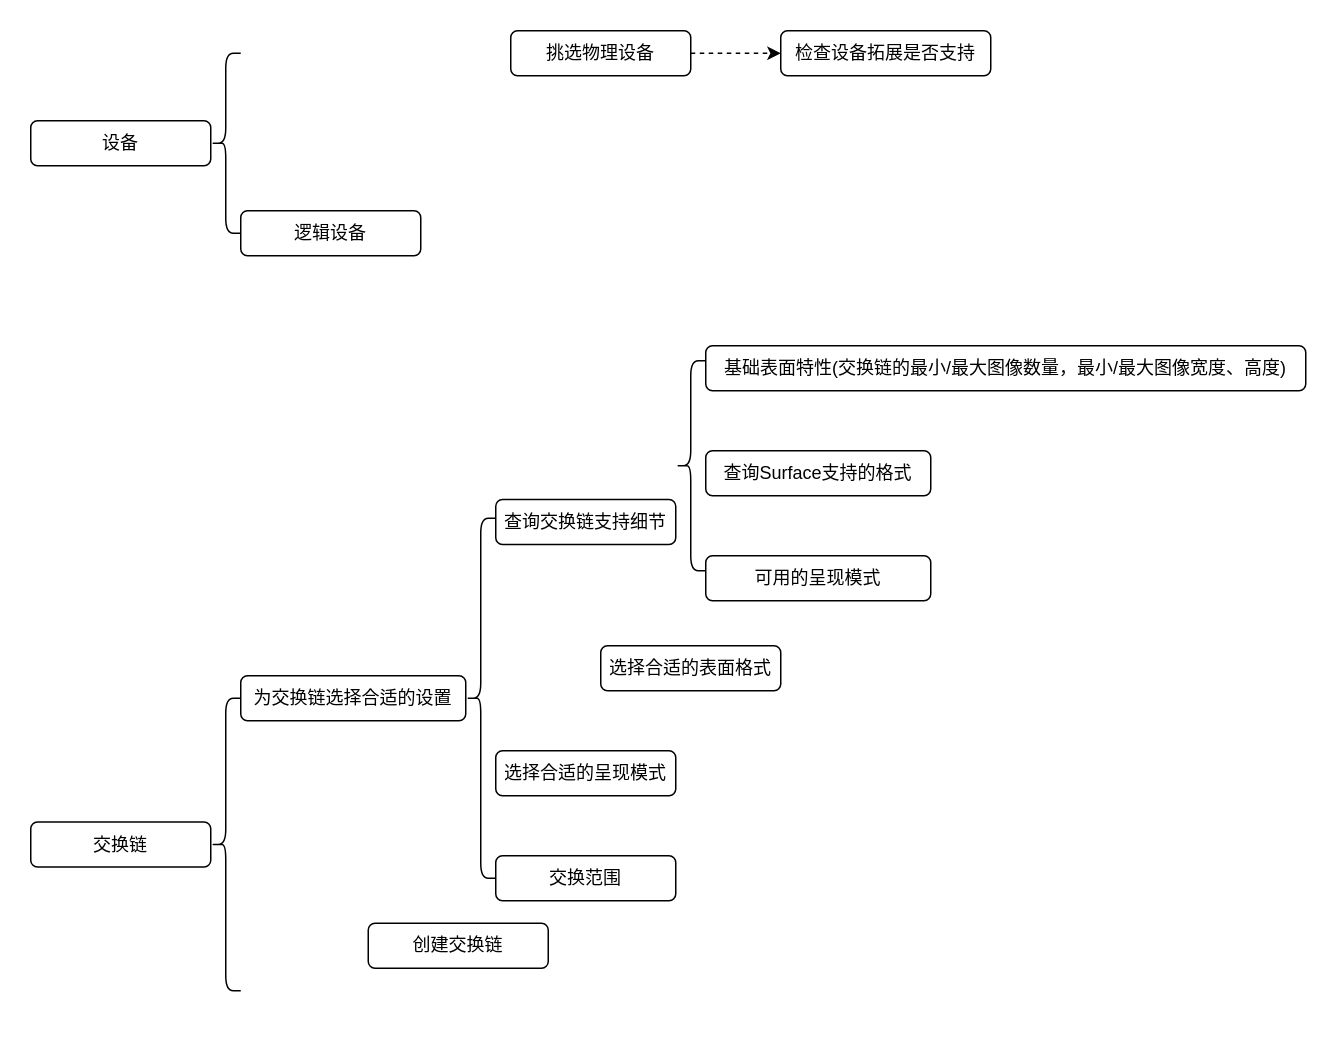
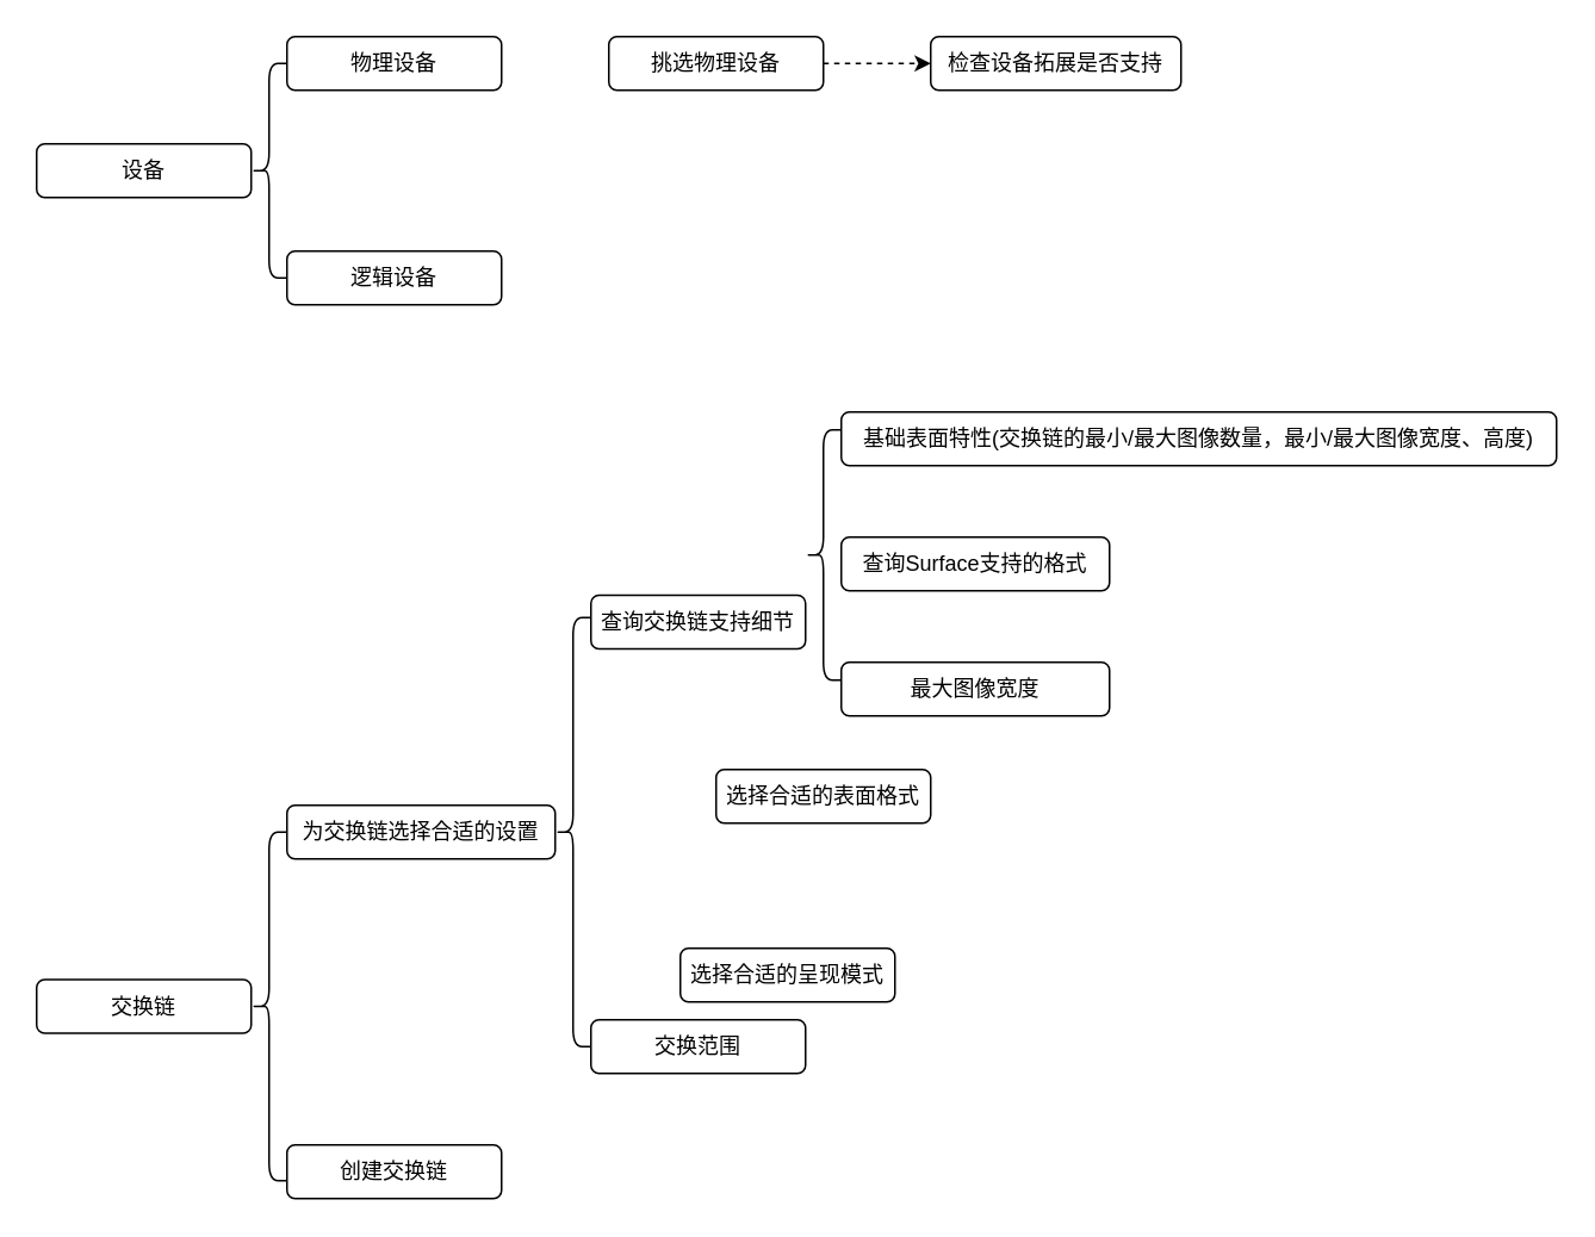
  <mxCell id="0" />
  <mxCell id="1" parent="0" />
  <mxCell id="2" value="设备" style="rounded=1;whiteSpace=wrap;html=1;" vertex="1" parent="1"><mxGeometry x="20" y="80" width="120" height="30" as="geometry" /></mxCell>
+ <mxCell id="3" value="物理设备" style="rounded=1;whiteSpace=wrap;html=1;" vertex="1" parent="1"><mxGeometry x="160" y="20" width="120" height="30" as="geometry" /></mxCell>
  <mxCell id="4" value="逻辑设备" style="rounded=1;whiteSpace=wrap;html=1;" vertex="1" parent="1"><mxGeometry x="160" y="140" width="120" height="30" as="geometry" /></mxCell>
  <mxCell id="5" value="" style="shape=curlyBracket;whiteSpace=wrap;html=1;rounded=1;labelPosition=left;verticalLabelPosition=middle;align=right;verticalAlign=middle;" vertex="1" parent="1"><mxGeometry x="140" y="35" width="20" height="120" as="geometry" /></mxCell>
  <mxCell id="6" value="检查设备拓展是否支持" style="rounded=1;whiteSpace=wrap;html=1;" vertex="1" parent="1"><mxGeometry x="520" y="20" width="140" height="30" as="geometry" /></mxCell>
  <mxCell id="7" style="edgeStyle=orthogonalEdgeStyle;rounded=0;orthogonalLoop=1;jettySize=auto;html=1;entryX=0;entryY=0.5;entryDx=0;entryDy=0;dashed=1;" edge="1" parent="1" source="8" target="6"><mxGeometry relative="1" as="geometry" /></mxCell>
  <mxCell id="8" value="挑选物理设备" style="rounded=1;whiteSpace=wrap;html=1;" vertex="1" parent="1"><mxGeometry x="340" y="20" width="120" height="30" as="geometry" /></mxCell>
  <mxCell id="9" value="" style="group" vertex="1" connectable="0" parent="1"><mxGeometry x="20" y="230" width="850" height="440" as="geometry" /></mxCell>
  <mxCell id="10" value="交换链" style="rounded=1;whiteSpace=wrap;html=1;" vertex="1" parent="9"><mxGeometry y="317.5" width="120" height="30" as="geometry" /></mxCell>
- <mxCell id="11" value="创建交换链" style="rounded=1;whiteSpace=wrap;html=1;" vertex="1" parent="9"><mxGeometry x="225" y="385" width="120" height="30" as="geometry" /></mxCell>
+ <mxCell id="11" value="创建交换链" style="rounded=1;whiteSpace=wrap;html=1;" vertex="1" parent="9"><mxGeometry x="140" y="410" width="120" height="30" as="geometry" /></mxCell>
  <mxCell id="12" value="" style="group" vertex="1" connectable="0" parent="9"><mxGeometry x="140" width="710" height="370" as="geometry" /></mxCell>
  <mxCell id="13" value="" style="group" vertex="1" connectable="0" parent="12"><mxGeometry y="70" width="460" height="300" as="geometry" /></mxCell>
  <mxCell id="14" value="为交换链选择合适的设置" style="rounded=1;whiteSpace=wrap;html=1;" vertex="1" parent="13"><mxGeometry y="150" width="150" height="30" as="geometry" /></mxCell>
  <mxCell id="15" value="&lt;div&gt;选择合适的表&lt;span style=&quot;background-color: initial;&quot;&gt;面格式&lt;/span&gt;&lt;/div&gt;" style="rounded=1;whiteSpace=wrap;html=1;" vertex="1" parent="13"><mxGeometry x="240" y="130" width="120" height="30" as="geometry" /></mxCell>
- <mxCell id="16" value="选择合适的呈现模式" style="rounded=1;whiteSpace=wrap;html=1;" vertex="1" parent="13"><mxGeometry x="170" y="200" width="120" height="30" as="geometry" /></mxCell>
+ <mxCell id="16" value="选择合适的呈现模式" style="rounded=1;whiteSpace=wrap;html=1;" vertex="1" parent="13"><mxGeometry x="220" y="230" width="120" height="30" as="geometry" /></mxCell>
  <mxCell id="17" value="交换范围" style="rounded=1;whiteSpace=wrap;html=1;" vertex="1" parent="13"><mxGeometry x="170" y="270" width="120" height="30" as="geometry" /></mxCell>
  <mxCell id="18" value="" style="shape=curlyBracket;whiteSpace=wrap;html=1;rounded=1;labelPosition=left;verticalLabelPosition=middle;align=right;verticalAlign=middle;" vertex="1" parent="13"><mxGeometry x="150" y="45" width="20" height="240" as="geometry" /></mxCell>
  <mxCell id="19" value="" style="group" vertex="1" connectable="0" parent="13"><mxGeometry x="170" width="290" height="100" as="geometry" /></mxCell>
  <mxCell id="20" value="查询交换链支持细节" style="rounded=1;whiteSpace=wrap;html=1;movable=1;resizable=1;rotatable=1;deletable=1;editable=1;locked=0;connectable=1;" vertex="1" parent="19"><mxGeometry y="32.5" width="120" height="30" as="geometry" /></mxCell>
  <mxCell id="21" value="" style="group" vertex="1" connectable="0" parent="19"><mxGeometry x="120" width="170" height="100" as="geometry" /></mxCell>
  <mxCell id="22" value="" style="shape=curlyBracket;whiteSpace=wrap;html=1;rounded=1;labelPosition=left;verticalLabelPosition=middle;align=right;verticalAlign=middle;movable=1;resizable=1;rotatable=1;deletable=1;editable=1;locked=0;connectable=1;" vertex="1" parent="21"><mxGeometry y="-60" width="20" height="140" as="geometry" /></mxCell>
  <mxCell id="23" value="" style="group" vertex="1" connectable="0" parent="21"><mxGeometry x="20" width="150" height="100" as="geometry" /></mxCell>
  <mxCell id="24" value="查询Surface支持的格式" style="rounded=1;whiteSpace=wrap;html=1;movable=1;resizable=1;rotatable=1;deletable=1;editable=1;locked=0;connectable=1;" vertex="1" parent="23"><mxGeometry width="150" height="30" as="geometry" /></mxCell>
- <mxCell id="25" value="可用的呈现模式" style="rounded=1;whiteSpace=wrap;html=1;movable=1;resizable=1;rotatable=1;deletable=1;editable=1;locked=0;connectable=1;" vertex="1" parent="23"><mxGeometry y="70" width="150" height="30" as="geometry" /></mxCell>
+ <mxCell id="25" value="最大图像宽度" style="rounded=1;whiteSpace=wrap;html=1;movable=1;resizable=1;rotatable=1;deletable=1;editable=1;locked=0;connectable=1;" vertex="1" parent="23"><mxGeometry y="70" width="150" height="30" as="geometry" /></mxCell>
  <mxCell id="26" value="&lt;div&gt;基础表面特性(交换链的最小/最大图像数量，最小/最大图像宽度、高&lt;span style=&quot;background-color: initial;&quot;&gt;度)&lt;/span&gt;&lt;/div&gt;" style="rounded=1;whiteSpace=wrap;html=1;" vertex="1" parent="12"><mxGeometry x="310" width="400" height="30" as="geometry" /></mxCell>
  <mxCell id="27" value="" style="shape=curlyBracket;whiteSpace=wrap;html=1;rounded=1;labelPosition=left;verticalLabelPosition=middle;align=right;verticalAlign=middle;" vertex="1" parent="9"><mxGeometry x="120" y="235" width="20" height="195" as="geometry" /></mxCell>
